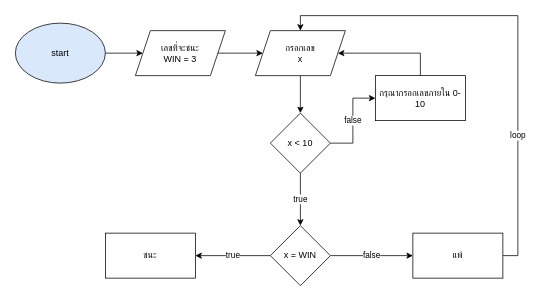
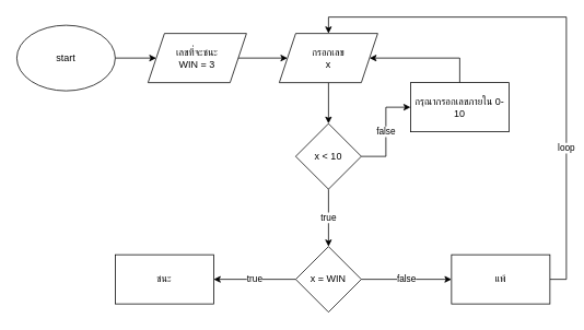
  <mxCell id="0" />
  <mxCell id="1" parent="0" />
  <mxCell id="2" value="" style="edgeStyle=orthogonalEdgeStyle;rounded=0;orthogonalLoop=1;jettySize=auto;html=1;" edge="1" parent="1" source="3" target="5"><mxGeometry relative="1" as="geometry" /></mxCell>
- <mxCell id="3" value="start" style="ellipse;whiteSpace=wrap;html=1;fillColor=#dae8fc;" vertex="1" parent="1"><mxGeometry x="20" y="30" width="120" height="80" as="geometry" /></mxCell>
+ <mxCell id="3" value="start" style="ellipse;whiteSpace=wrap;html=1;" vertex="1" parent="1"><mxGeometry x="20" y="30" width="120" height="80" as="geometry" /></mxCell>
  <mxCell id="4" value="" style="edgeStyle=orthogonalEdgeStyle;rounded=0;orthogonalLoop=1;jettySize=auto;html=1;" edge="1" parent="1" source="5" target="7"><mxGeometry relative="1" as="geometry" /></mxCell>
  <mxCell id="5" value="เลขที่จะชนะ&lt;br&gt;WIN = 3" style="shape=parallelogram;perimeter=parallelogramPerimeter;whiteSpace=wrap;html=1;fixedSize=1;" vertex="1" parent="1"><mxGeometry x="180" y="40" width="120" height="60" as="geometry" /></mxCell>
  <mxCell id="6" value="" style="edgeStyle=orthogonalEdgeStyle;rounded=0;orthogonalLoop=1;jettySize=auto;html=1;" edge="1" parent="1" source="7" target="10"><mxGeometry relative="1" as="geometry" /></mxCell>
  <mxCell id="7" value="กรอกเลข&lt;br&gt;x" style="shape=parallelogram;perimeter=parallelogramPerimeter;whiteSpace=wrap;html=1;fixedSize=1;" vertex="1" parent="1"><mxGeometry x="340" y="40" width="120" height="60" as="geometry" /></mxCell>
  <mxCell id="8" value="false" style="edgeStyle=orthogonalEdgeStyle;rounded=0;orthogonalLoop=1;jettySize=auto;html=1;exitX=1;exitY=0.5;exitDx=0;exitDy=0;entryX=0;entryY=0.5;entryDx=0;entryDy=0;" edge="1" parent="1" source="10" target="12"><mxGeometry relative="1" as="geometry" /></mxCell>
  <mxCell id="9" value="true" style="edgeStyle=orthogonalEdgeStyle;rounded=0;orthogonalLoop=1;jettySize=auto;html=1;exitX=0.5;exitY=1;exitDx=0;exitDy=0;entryX=0.5;entryY=0;entryDx=0;entryDy=0;" edge="1" parent="1" source="10" target="15"><mxGeometry relative="1" as="geometry" /></mxCell>
  <mxCell id="10" value="x &amp;lt; 10" style="rhombus;whiteSpace=wrap;html=1;" vertex="1" parent="1"><mxGeometry x="360" y="150" width="80" height="80" as="geometry" /></mxCell>
  <mxCell id="11" style="edgeStyle=orthogonalEdgeStyle;rounded=0;orthogonalLoop=1;jettySize=auto;html=1;exitX=0.5;exitY=0;exitDx=0;exitDy=0;entryX=1;entryY=0.5;entryDx=0;entryDy=0;" edge="1" parent="1" source="12" target="7"><mxGeometry relative="1" as="geometry" /></mxCell>
  <mxCell id="12" value="กรุณากรอกเลขภายใน 0-10" style="rounded=0;whiteSpace=wrap;html=1;" vertex="1" parent="1"><mxGeometry x="500" y="100" width="120" height="60" as="geometry" /></mxCell>
  <mxCell id="13" value="true" style="edgeStyle=orthogonalEdgeStyle;rounded=0;orthogonalLoop=1;jettySize=auto;html=1;exitX=0;exitY=0.5;exitDx=0;exitDy=0;entryX=1;entryY=0.5;entryDx=0;entryDy=0;" edge="1" parent="1" source="15" target="16"><mxGeometry relative="1" as="geometry" /></mxCell>
  <mxCell id="14" value="false" style="edgeStyle=orthogonalEdgeStyle;rounded=0;orthogonalLoop=1;jettySize=auto;html=1;exitX=1;exitY=0.5;exitDx=0;exitDy=0;entryX=0;entryY=0.5;entryDx=0;entryDy=0;" edge="1" parent="1" source="15" target="18"><mxGeometry relative="1" as="geometry" /></mxCell>
  <mxCell id="15" value="x = WIN" style="rhombus;whiteSpace=wrap;html=1;" vertex="1" parent="1"><mxGeometry x="360" y="300" width="80" height="80" as="geometry" /></mxCell>
  <mxCell id="16" value="ชนะ" style="rounded=0;whiteSpace=wrap;html=1;" vertex="1" parent="1"><mxGeometry x="140" y="310" width="120" height="60" as="geometry" /></mxCell>
  <mxCell id="17" value="loop&lt;br&gt;" style="edgeStyle=orthogonalEdgeStyle;rounded=0;orthogonalLoop=1;jettySize=auto;html=1;exitX=1;exitY=0.5;exitDx=0;exitDy=0;entryX=0.5;entryY=0;entryDx=0;entryDy=0;" edge="1" parent="1" source="18" target="7"><mxGeometry x="-0.446" relative="1" as="geometry"><Array as="points"><mxPoint x="690" y="340" /><mxPoint x="690" y="20" /><mxPoint x="400" y="20" /></Array><mxPoint as="offset" /></mxGeometry></mxCell>
  <mxCell id="18" value="แพ้" style="rounded=0;whiteSpace=wrap;html=1;" vertex="1" parent="1"><mxGeometry x="550" y="310" width="120" height="60" as="geometry" /></mxCell>
